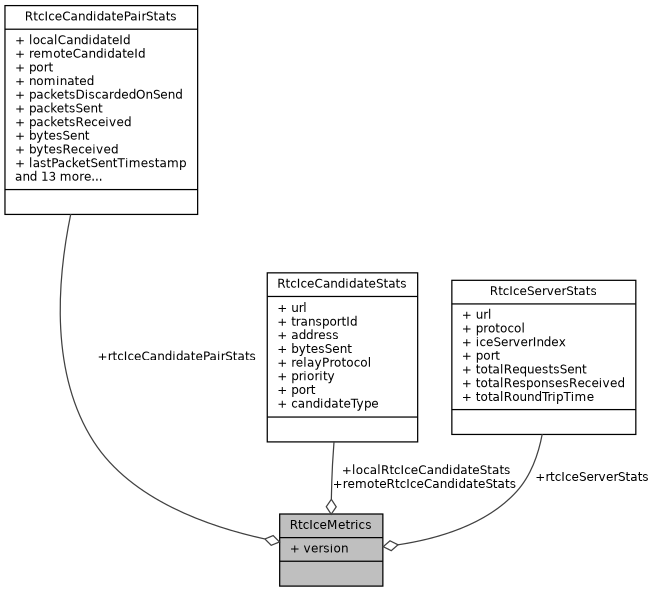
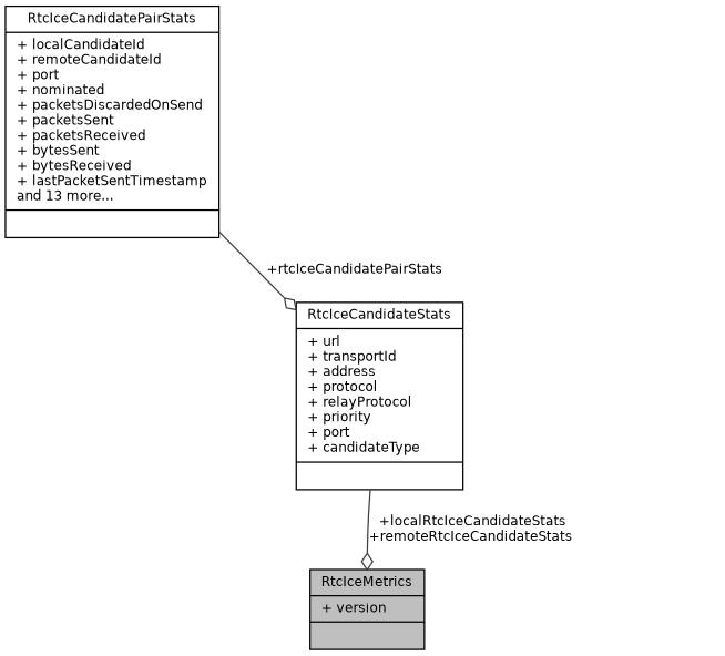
  digraph {
    node [color=black fillcolor=white fontname=Helvetica fontsize=10 shape=record style=filled]
    edge [arrowhead=odiamond color=grey25 fontname=Helvetica fontsize=10 labelfontname=Helvetica labelfontsize=10 style=solid]
    n1 [fillcolor=grey75 fontcolor=black height=0.2 label="{RtcIceMetrics\n|+ version\l|}" width=0.4]
    n2 [height=0.2 label="{RtcIceCandidatePairStats\n|+ localCandidateId\l+ remoteCandidateId\l+ port\l+ nominated\l+ packetsDiscardedOnSend\l+ packetsSent\l+ packetsReceived\l+ bytesSent\l+ bytesReceived\l+ lastPacketSentTimestamp\land 13 more...\l|}" width=0.4]
-   n3 [height=0.2 label="{RtcIceCandidateStats\n|+ url\l+ transportId\l+ address\l+ bytesSent\l+ relayProtocol\l+ priority\l+ port\l+ candidateType\l|}" width=0.4]
-   n4 [height=0.2 label="{RtcIceServerStats\n|+ url\l+ protocol\l+ iceServerIndex\l+ port\l+ totalRequestsSent\l+ totalResponsesReceived\l+ totalRoundTripTime\l|}" width=0.4]
-   n2 -> n1 [label=" +rtcIceCandidatePairStats"]
+   n3 [height=0.2 label="{RtcIceCandidateStats\n|+ url\l+ transportId\l+ address\l+ protocol\l+ relayProtocol\l+ priority\l+ port\l+ candidateType\l|}" width=0.4]
+   n2 -> n3 [label=" +rtcIceCandidatePairStats"]
    n3 -> n1 [label=" +localRtcIceCandidateStats\n+remoteRtcIceCandidateStats"]
-   n4 -> n1 [label=" +rtcIceServerStats"]
  }
